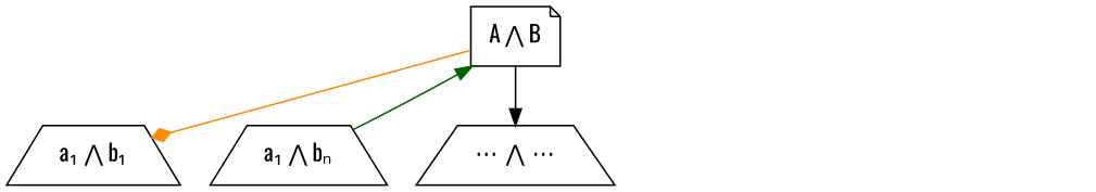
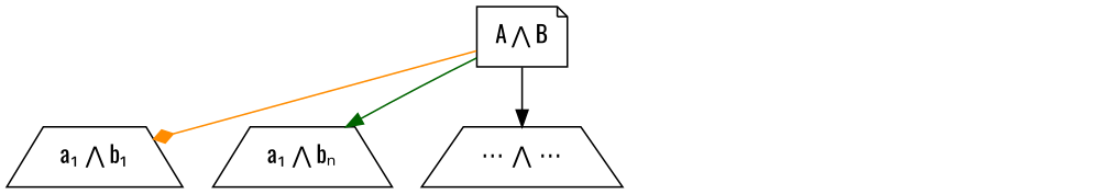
  digraph {
    fontname=Oswald
    node [fontname=Oswald]
    edge [fontname=Oswald]
    n1 [label="A ⋀ B" shape=note]
    n2 [label="a₁ ⋀ b₁" shape=trapezium]
    n3 [label="a₁ ⋀ bₙ" shape=trapezium]
    n4 [label="⋯ ⋀ ⋯" shape=trapezium]
    n5 [label="aₙ ⋀ b₁" style=invis]
    n6 [label="aₙ ⋀ ⋯" style=invis]
    n7 [label="aₙ ⋀ bₙ" style=invis]
    n1 -> n2 [arrowhead=diamond color=darkorange]
-   n3 -> n1 [arrowhead=normal color=darkgreen]
+   n1 -> n3 [arrowhead=normal color=darkgreen]
    n1 -> n4 [arrowhead=normal color=black]
    n1 -> n5 [style=invis]
    n1 -> n6 [style=invis]
    n1 -> n7 [style=invis]
  }
